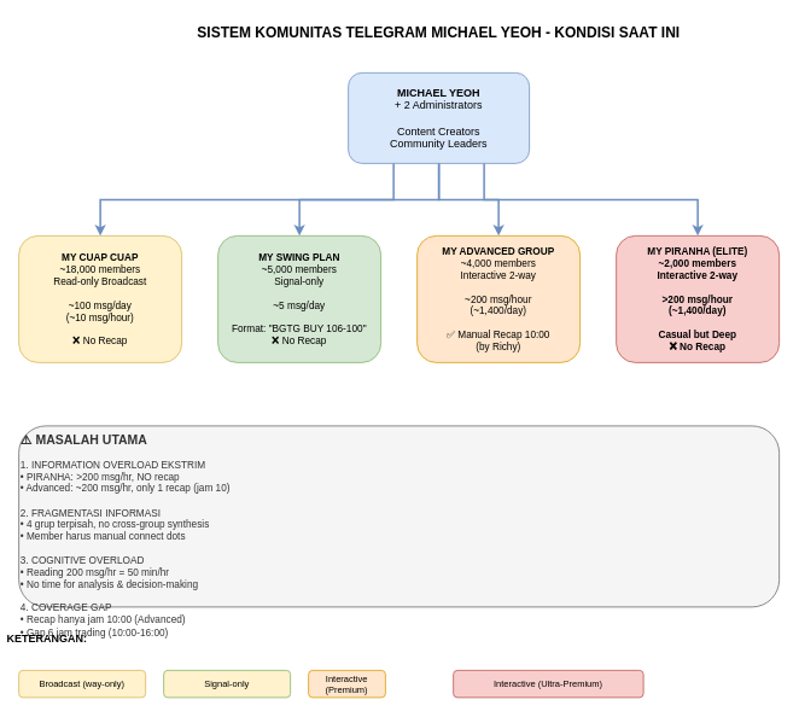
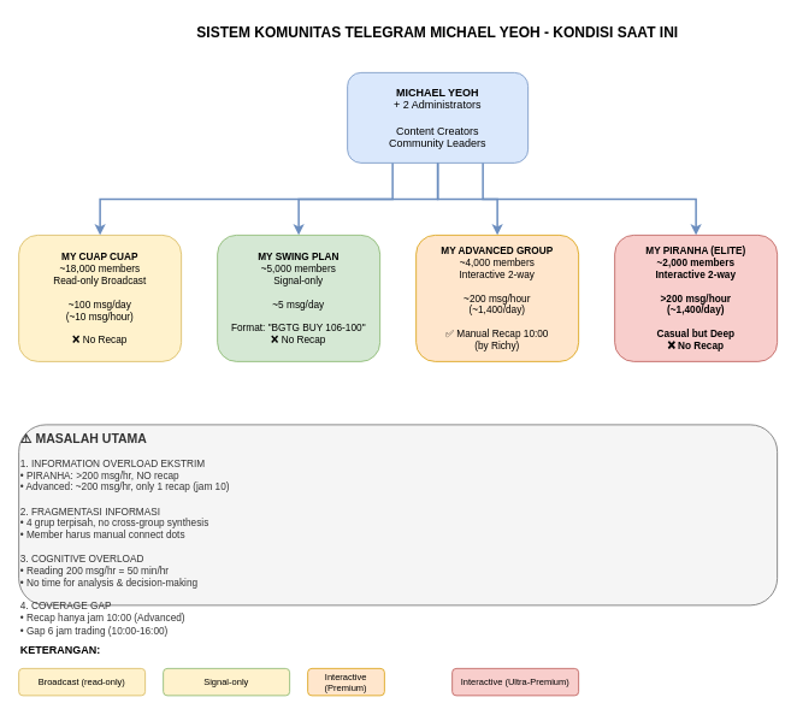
  <mxCell id="0" />
  <mxCell id="1" parent="0" />
  <mxCell id="2" value="SISTEM KOMUNITAS TELEGRAM MICHAEL YEOH - KONDISI SAAT INI" style="text;html=1;strokeColor=none;fillColor=none;align=center;verticalAlign=middle;whiteSpace=wrap;rounded=0;fontSize=16;fontStyle=1" vertex="1" parent="1"><mxGeometry x="184" y="20" width="600" height="30" as="geometry" /></mxCell>
  <mxCell id="3" value="&lt;b&gt;MICHAEL YEOH&lt;/b&gt;&lt;br&gt;+ 2 Administrators&lt;br&gt;&lt;br&gt;Content Creators&lt;br&gt;Community Leaders" style="rounded=1;whiteSpace=wrap;html=1;fillColor=#dae8fc;strokeColor=#6c8ebf;fontSize=12;align=center;" vertex="1" parent="1"><mxGeometry x="384" y="80" width="200" height="100" as="geometry" /></mxCell>
  <mxCell id="4" value="&lt;b&gt;MY CUAP CUAP&lt;/b&gt;&lt;br&gt;~18,000 members&lt;br&gt;Read-only Broadcast&lt;br&gt;&lt;br&gt;~100 msg/day&lt;br&gt;(~10 msg/hour)&lt;br&gt;&lt;br&gt;❌ No Recap" style="rounded=1;whiteSpace=wrap;html=1;fillColor=#fff2cc;strokeColor=#d6b656;fontSize=11;" vertex="1" parent="1"><mxGeometry x="20" y="260" width="180" height="140" as="geometry" /></mxCell>
  <mxCell id="5" value="&lt;b&gt;MY SWING PLAN&lt;/b&gt;&lt;br&gt;~5,000 members&lt;br&gt;Signal-only&lt;br&gt;&lt;br&gt;~5 msg/day&lt;br&gt;&lt;br&gt;Format: &quot;BGTG BUY 106-100&quot;&lt;br&gt;❌ No Recap" style="rounded=1;whiteSpace=wrap;html=1;fillColor=#d5e8d4;strokeColor=#82b366;fontSize=11;" vertex="1" parent="1"><mxGeometry x="240" y="260" width="180" height="140" as="geometry" /></mxCell>
  <mxCell id="6" value="&lt;b&gt;MY ADVANCED GROUP&lt;/b&gt;&lt;br&gt;~4,000 members&lt;br&gt;Interactive 2-way&lt;br&gt;&lt;br&gt;~200 msg/hour&lt;br&gt;(~1,400/day)&lt;br&gt;&lt;br&gt;✅ Manual Recap 10:00&lt;br&gt;(by Richy)" style="rounded=1;whiteSpace=wrap;html=1;fillColor=#ffe6cc;strokeColor=#d79b00;fontSize=11;" vertex="1" parent="1"><mxGeometry x="460" y="260" width="180" height="140" as="geometry" /></mxCell>
  <mxCell id="7" value="&lt;b&gt;MY PIRANHA (ELITE)&lt;/b&gt;&lt;br&gt;~2,000 members&lt;br&gt;Interactive 2-way&lt;br&gt;&lt;br&gt;&gt;200 msg/hour&lt;br&gt;(~1,400/day)&lt;br&gt;&lt;br&gt;Casual but Deep&lt;br&gt;❌ No Recap" style="rounded=1;whiteSpace=wrap;html=1;fillColor=#f8cecc;strokeColor=#b85450;fontSize=11;fontStyle=1" vertex="1" parent="1"><mxGeometry x="680" y="260" width="180" height="140" as="geometry" /></mxCell>
  <mxCell id="8" style="edgeStyle=orthogonalEdgeStyle;rounded=0;orthogonalLoop=1;jettySize=auto;html=1;exitX=0.25;exitY=1;entryX=0.5;entryY=0;strokeWidth=2;fillColor=#dae8fc;strokeColor=#6c8ebf;" edge="1" parent="1" source="3" target="4"><mxGeometry relative="1" as="geometry" /></mxCell>
  <mxCell id="9" style="edgeStyle=orthogonalEdgeStyle;rounded=0;orthogonalLoop=1;jettySize=auto;html=1;exitX=0.5;exitY=1;entryX=0.5;entryY=0;strokeWidth=2;fillColor=#dae8fc;strokeColor=#6c8ebf;" edge="1" parent="1" source="3" target="5"><mxGeometry relative="1" as="geometry" /></mxCell>
  <mxCell id="10" style="edgeStyle=orthogonalEdgeStyle;rounded=0;orthogonalLoop=1;jettySize=auto;html=1;exitX=0.5;exitY=1;entryX=0.5;entryY=0;strokeWidth=2;fillColor=#dae8fc;strokeColor=#6c8ebf;" edge="1" parent="1" source="3" target="6"><mxGeometry relative="1" as="geometry" /></mxCell>
  <mxCell id="11" style="edgeStyle=orthogonalEdgeStyle;rounded=0;orthogonalLoop=1;jettySize=auto;html=1;exitX=0.75;exitY=1;entryX=0.5;entryY=0;strokeWidth=2;fillColor=#dae8fc;strokeColor=#6c8ebf;" edge="1" parent="1" source="3" target="7"><mxGeometry relative="1" as="geometry" /></mxCell>
  <mxCell id="12" value="&lt;b style=&quot;font-size: 14px;&quot;&gt;⚠️ MASALAH UTAMA&lt;/b&gt;&lt;br&gt;&lt;br&gt;1. INFORMATION OVERLOAD EKSTRIM&lt;br&gt;   • PIRANHA: &gt;200 msg/hr, NO recap&lt;br&gt;   • Advanced: ~200 msg/hr, only 1 recap (jam 10)&lt;br&gt;&lt;br&gt;2. FRAGMENTASI INFORMASI&lt;br&gt;   • 4 grup terpisah, no cross-group synthesis&lt;br&gt;   • Member harus manual connect dots&lt;br&gt;&lt;br&gt;3. COGNITIVE OVERLOAD&lt;br&gt;   • Reading 200 msg/hr = 50 min/hr&lt;br&gt;   • No time for analysis &amp; decision-making&lt;br&gt;&lt;br&gt;4. COVERAGE GAP&lt;br&gt;   • Recap hanya jam 10:00 (Advanced)&lt;br&gt;   • Gap 6 jam trading (10:00-16:00)" style="rounded=1;whiteSpace=wrap;html=1;fillColor=#f5f5f5;strokeColor=#666666;fontSize=11;align=left;verticalAlign=top;fontColor=#333333;" vertex="1" parent="1"><mxGeometry x="20" y="470" width="840" height="200" as="geometry" /></mxCell>
- <mxCell id="13" value="&lt;b&gt;KETERANGAN:&lt;/b&gt;" style="text;html=1;strokeColor=none;fillColor=none;align=left;verticalAlign=middle;whiteSpace=wrap;rounded=0;fontSize=12;fontStyle=1" vertex="1" parent="1"><mxGeometry x="5" y="695" width="120" height="20" as="geometry" /></mxCell>
- <mxCell id="14" value="Broadcast (way-only)" style="rounded=1;whiteSpace=wrap;html=1;fillColor=#fff2cc;strokeColor=#d6b656;fontSize=10;" vertex="1" parent="1"><mxGeometry x="20" y="740" width="140" height="30" as="geometry" /></mxCell>
+ <mxCell id="13" value="&lt;b&gt;KETERANGAN:&lt;/b&gt;" style="text;html=1;strokeColor=none;fillColor=none;align=left;verticalAlign=middle;whiteSpace=wrap;rounded=0;fontSize=12;fontStyle=1" vertex="1" parent="1"><mxGeometry x="20" y="710" width="120" height="20" as="geometry" /></mxCell>
+ <mxCell id="14" value="Broadcast (read-only)" style="rounded=1;whiteSpace=wrap;html=1;fillColor=#fff2cc;strokeColor=#d6b656;fontSize=10;" vertex="1" parent="1"><mxGeometry x="20" y="740" width="140" height="30" as="geometry" /></mxCell>
  <mxCell id="15" value="Signal-only" style="rounded=1;whiteSpace=wrap;html=1;fillColor=#fff2cc;strokeColor=#82b366;fontSize=10;" vertex="1" parent="1"><mxGeometry x="180" y="740" width="140" height="30" as="geometry" /></mxCell>
  <mxCell id="16" value="Interactive (Premium)" style="rounded=1;whiteSpace=wrap;html=1;fillColor=#ffe6cc;strokeColor=#d79b00;fontSize=10;" vertex="1" parent="1"><mxGeometry x="340" y="740" width="85" height="30" as="geometry" /></mxCell>
- <mxCell id="17" value="Interactive (Ultra-Premium)" style="rounded=1;whiteSpace=wrap;html=1;fillColor=#f8cecc;strokeColor=#b85450;fontSize=10;" vertex="1" parent="1"><mxGeometry x="500" y="740" width="210" height="30" as="geometry" /></mxCell>
+ <mxCell id="17" value="Interactive (Ultra-Premium)" style="rounded=1;whiteSpace=wrap;html=1;fillColor=#f8cecc;strokeColor=#b85450;fontSize=10;" vertex="1" parent="1"><mxGeometry x="500" y="740" width="140" height="30" as="geometry" /></mxCell>
